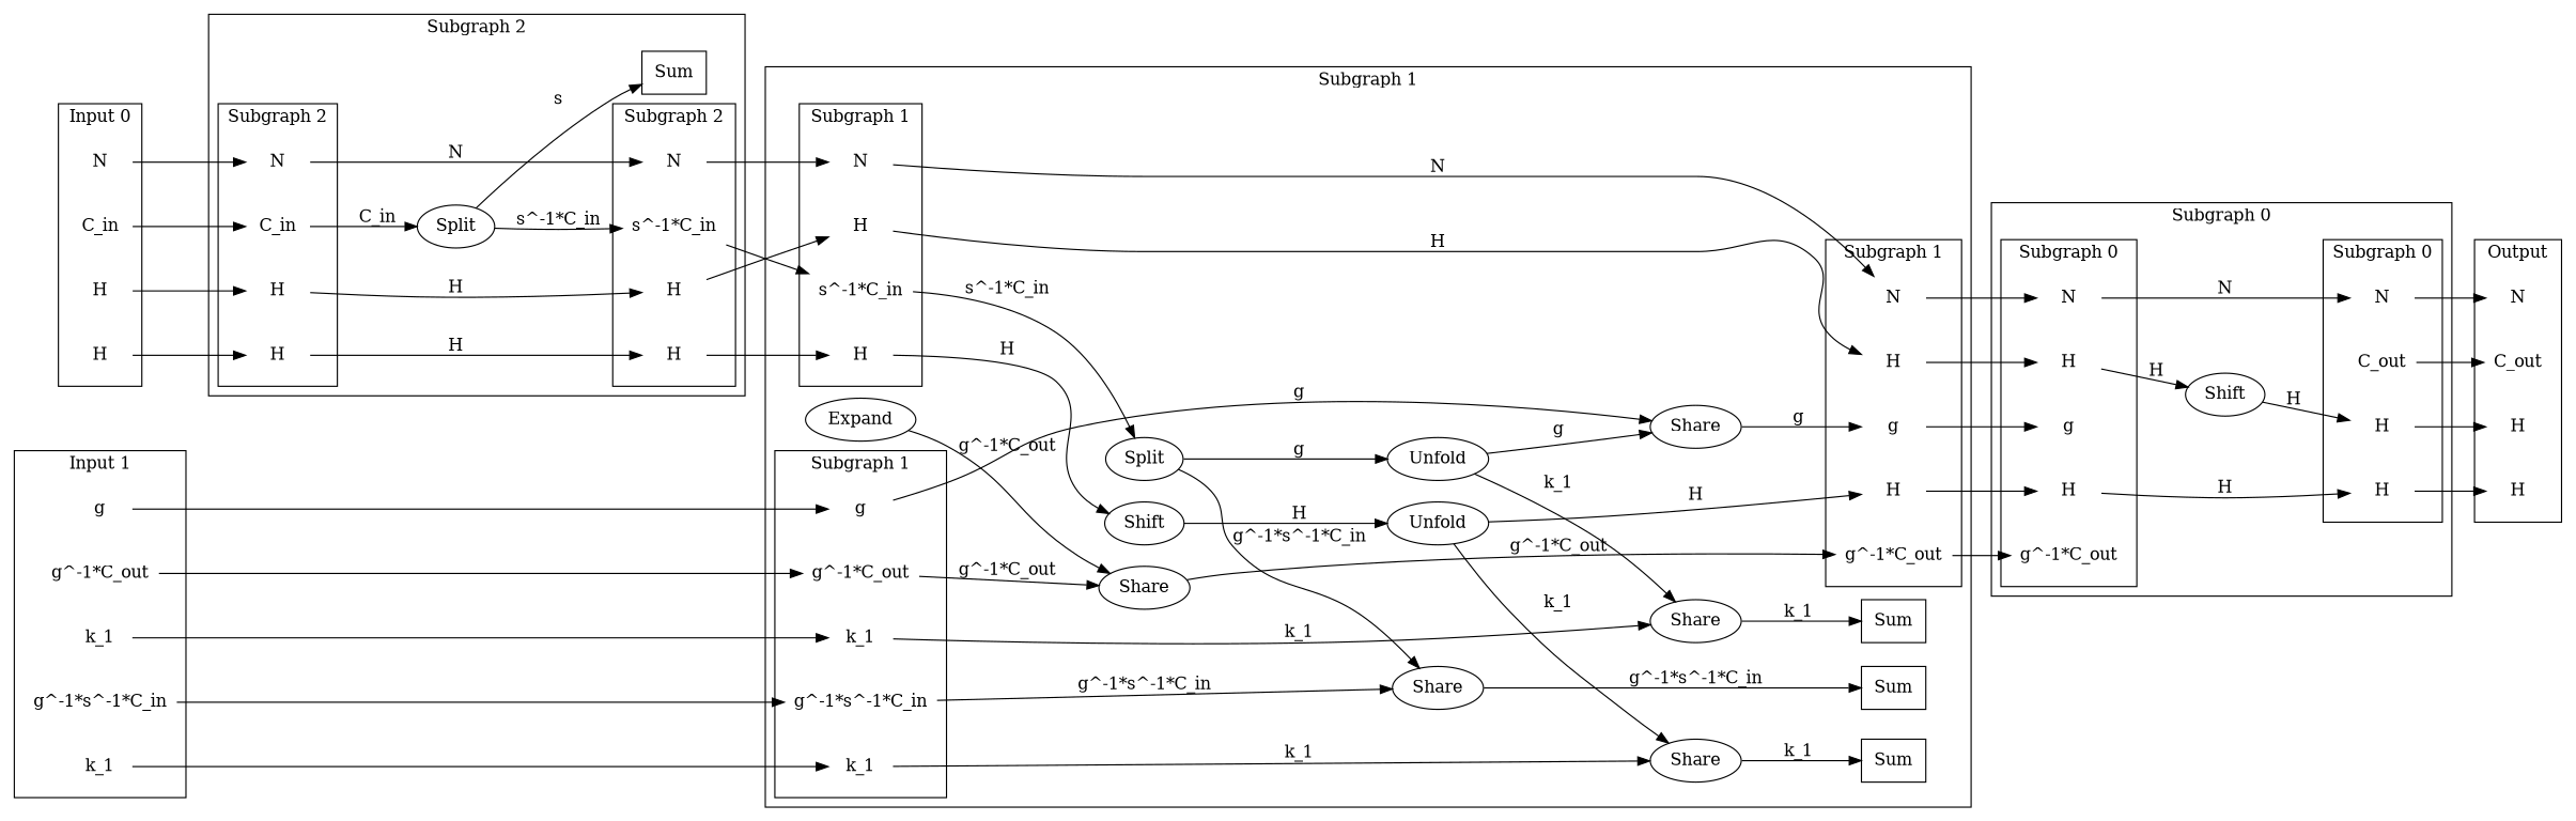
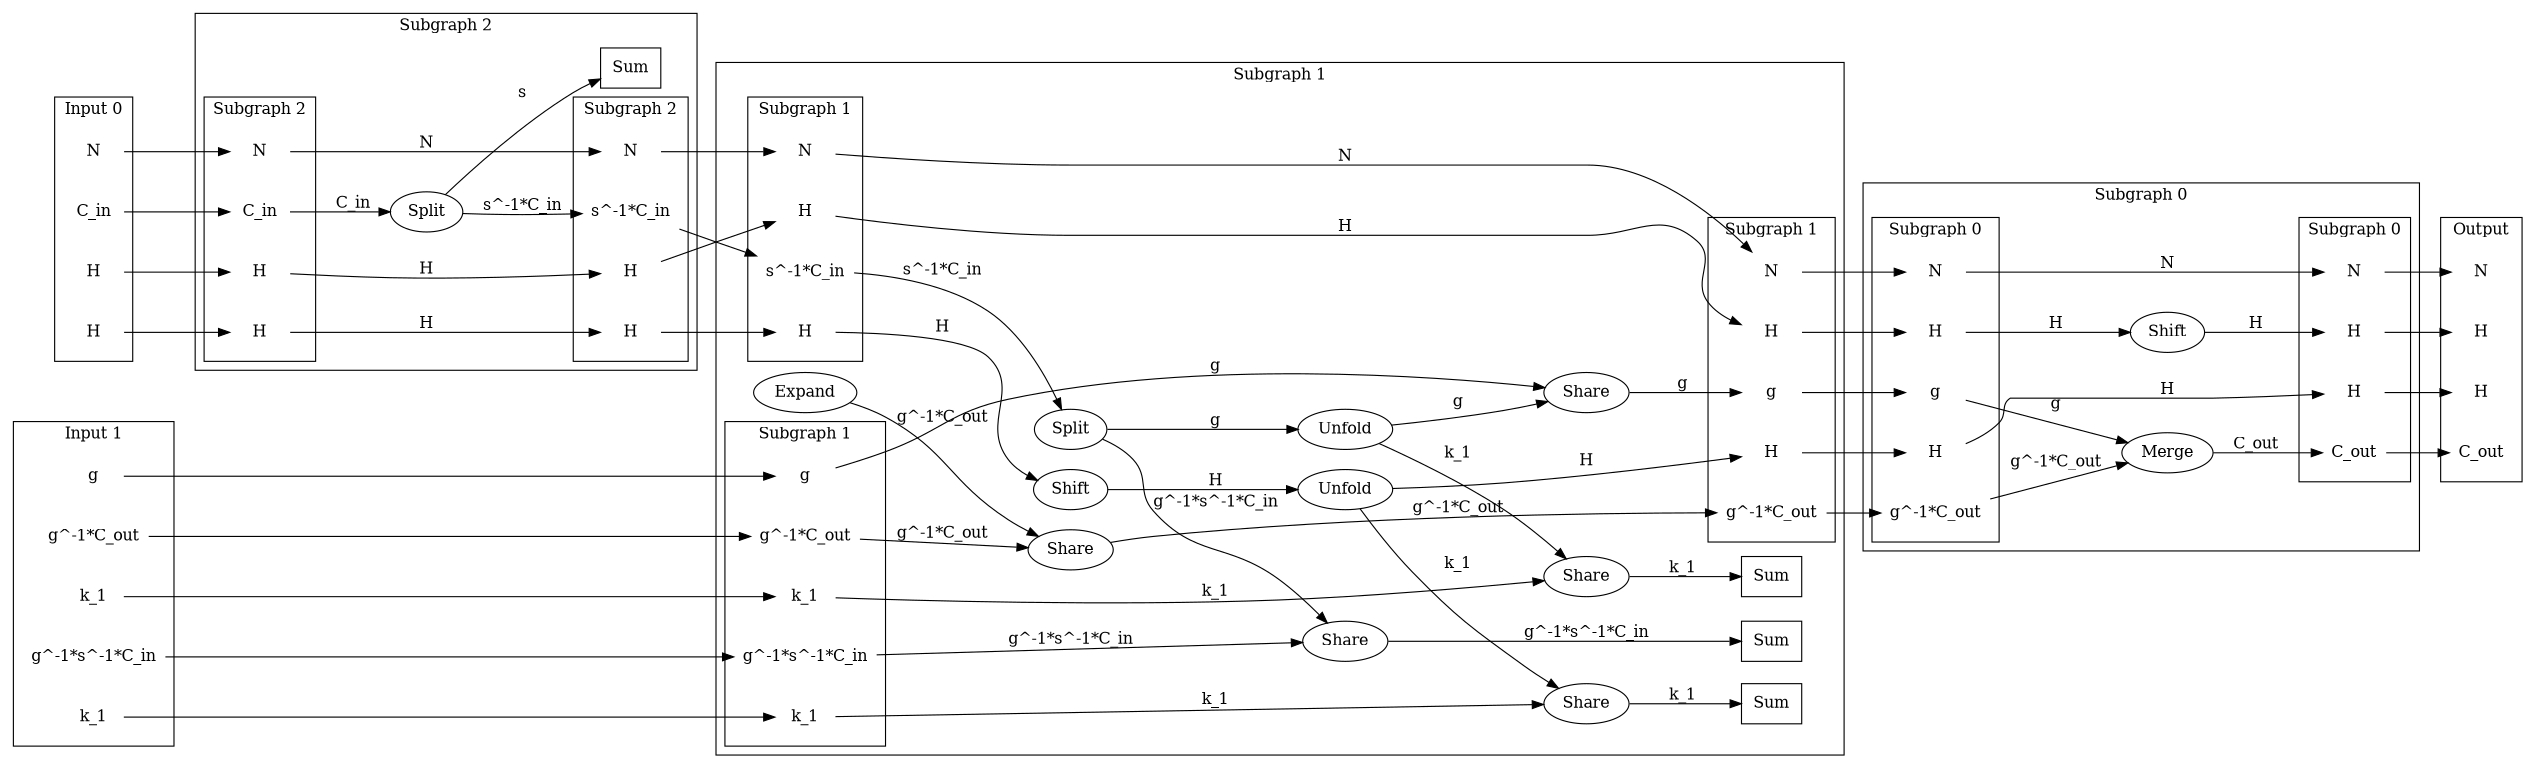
  digraph {
    newrank=true
    rankdir=LR
    node [shape=none]
    n1 [label=N]
    n2 [label=C_in]
    n3 [label=H]
    n4 [label=H]
    n5 [label=g]
    n6 [label=k_1]
    n7 [label="g^-1*s^-1*C_in"]
    n8 [label=k_1]
    n9 [label="g^-1*C_out"]
    n10 [label=N]
    n11 [label=C_out]
    n12 [label=H]
    n13 [label=H]
    n14 [label=N]
    n15 [label=g]
    n16 [label=H]
    n17 [label=H]
    n18 [label="g^-1*C_out"]
+   n19 [label=Merge shape=""]
    n20 [label=Shift shape=""]
    n21 [label=Sum shape=box]
    n22 [label=Sum shape=box]
    n23 [label=Sum shape=box]
    n24 [label=N]
    n25 [label=g]
    n26 [label=H]
    n27 [label=H]
    n28 [label="g^-1*C_out"]
    n29 [label=N]
    n30 [label="s^-1*C_in"]
    n31 [label=H]
    n32 [label=H]
    n33 [label=g]
    n34 [label=k_1]
    n35 [label="g^-1*s^-1*C_in"]
    n36 [label=k_1]
    n37 [label="g^-1*C_out"]
    n38 [label=Split shape=""]
    n39 [label=Shift shape=""]
    n40 [label=Share shape=""]
    n41 [label=Share shape=""]
    n42 [label=Share shape=""]
    n43 [label=Share shape=""]
    n44 [label=Share shape=""]
    n45 [label=Unfold shape=""]
    n46 [label=Unfold shape=""]
    n47 [label=Expand shape=""]
    n48 [label=Sum shape=box]
    n49 [label=N]
    n50 [label="s^-1*C_in"]
    n51 [label=H]
    n52 [label=H]
    n53 [label=N]
    n54 [label=C_in]
    n55 [label=H]
    n56 [label=H]
    n57 [label=Split shape=""]
    n58 [label=N]
    n59 [label=C_out]
    n60 [label=H]
    n61 [label=H]
    subgraph sub_1 {
      rank=same
      n1
      n2
      n3
      n4
      n5
      n6
      n7
      n8
      n9
    }
    subgraph cluster_2 {
      label="Subgraph 0"
+     n19
      n20
      subgraph sub_3 {
        label="Subgraph 0"
        rank=same
        n10
        n11
        n12
        n13
      }
      subgraph sub_4 {
        label="Subgraph 0"
        rank=same
        n14
        n15
        n16
        n17
        n18
      }
      subgraph cluster_5 {
        n10
        n11
        n12
        n13
      }
      subgraph cluster_6 {
        n14
        n15
        n16
        n17
        n18
      }
    }
    subgraph cluster_7 {
      label="Subgraph 1"
      n38
      n39
      n40
      n41
      n42
      n43
      n44
      n45
      n46
      n47
      subgraph sub_8 {
        label="Subgraph 1"
        rank=same
        n21
        n22
        n23
        n24
        n25
        n26
        n27
        n28
      }
      subgraph sub_9 {
        label="Subgraph 1"
        rank=same
        n29
        n30
        n31
        n32
        n33
        n34
        n35
        n36
        n37
      }
      subgraph cluster_10 {
        n24
        n25
        n26
        n27
        n28
      }
      subgraph cluster_11 {
        n29
        n30
        n31
        n32
      }
      subgraph cluster_12 {
        n33
        n34
        n35
        n36
        n37
      }
    }
    subgraph cluster_13 {
      label="Subgraph 2"
      n57
      subgraph sub_14 {
        label="Subgraph 2"
        rank=same
        n48
        n49
        n50
        n51
        n52
      }
      subgraph sub_15 {
        label="Subgraph 2"
        rank=same
        n53
        n54
        n55
        n56
      }
      subgraph cluster_16 {
        n49
        n50
        n51
        n52
      }
      subgraph cluster_17 {
        n53
        n54
        n55
        n56
      }
    }
    subgraph cluster_18 {
      label="Input 0"
      n1
      n2
      n3
      n4
    }
    subgraph cluster_19 {
      label="Input 1"
      n5
      n6
      n7
      n8
      n9
    }
    subgraph cluster_20 {
      label=Output
      n58
      n59
      n60
      n61
    }
    n1 -> n53
    n2 -> n54
    n3 -> n55
    n4 -> n56
    n5 -> n33
    n6 -> n34
    n7 -> n35
    n8 -> n36
    n9 -> n37
    n10 -> n58
    n11 -> n59
    n12 -> n60
    n13 -> n61
    n14 -> n10 [label=N]
+   n15 -> n19 [label=g]
    n16 -> n20 [label=H]
    n17 -> n13 [label=H]
+   n18 -> n19 [label="g^-1*C_out"]
+   n19 -> n11 [label=C_out]
    n20 -> n12 [label=H]
    n24 -> n14
    n25 -> n15
    n26 -> n16
    n27 -> n17
    n28 -> n18
    n29 -> n24 [label=N]
    n30 -> n38 [label="s^-1*C_in"]
    n31 -> n26 [label=H]
    n32 -> n39 [label=H]
    n33 -> n40 [label=g]
    n34 -> n41 [label=k_1]
    n35 -> n42 [label="g^-1*s^-1*C_in"]
    n36 -> n43 [label=k_1]
    n37 -> n44 [label="g^-1*C_out"]
    n38 -> n42 [label="g^-1*s^-1*C_in"]
    n38 -> n45 [label=g]
    n39 -> n46 [label=H]
    n40 -> n25 [label=g]
    n41 -> n21 [label=k_1]
    n42 -> n22 [label="g^-1*s^-1*C_in"]
    n43 -> n23 [label=k_1]
    n44 -> n28 [label="g^-1*C_out"]
    n45 -> n40 [label=g]
    n45 -> n41 [label=k_1]
    n46 -> n27 [label=H]
    n46 -> n43 [label=k_1]
    n47 -> n44 [label="g^-1*C_out"]
    n49 -> n29
    n50 -> n30
    n51 -> n31
    n52 -> n32
    n53 -> n49 [label=N]
    n54 -> n57 [label=C_in]
    n55 -> n51 [label=H]
    n56 -> n52 [label=H]
    n57 -> n48 [label=s]
    n57 -> n50 [label="s^-1*C_in"]
  }
